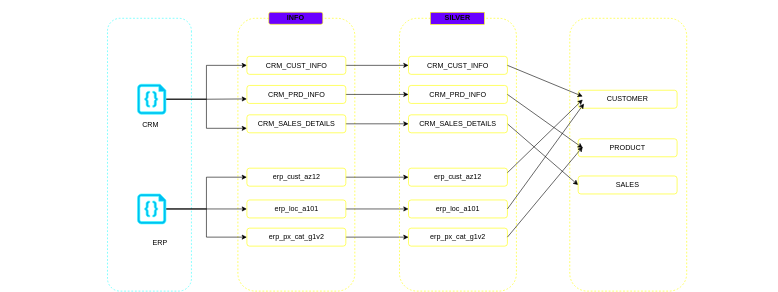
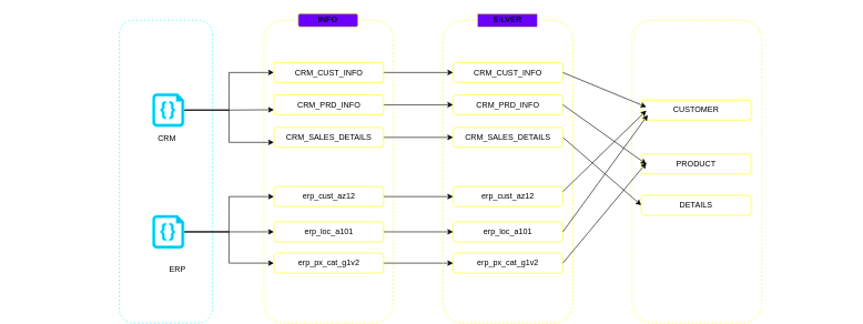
  <mxCell id="0" />
  <mxCell id="1" parent="0" />
  <mxCell id="2" value="" style="rounded=1;whiteSpace=wrap;html=1;rotation=90;fillColor=none;fontColor=#ffffff;strokeColor=#33FFFF;dashed=1;strokeWidth=1;" vertex="1" parent="1"><mxGeometry x="20.5" y="187.5" width="455" height="140" as="geometry" /></mxCell>
  <mxCell id="3" value="" style="rounded=1;whiteSpace=wrap;html=1;rotation=90;fillColor=none;fontColor=#ffffff;strokeColor=light-dark(#FFFF00,#FFB570);dashed=1;strokeWidth=1;" vertex="1" parent="1"><mxGeometry x="265.5" y="160" width="455" height="195" as="geometry" /></mxCell>
  <mxCell id="4" value="INFO" style="rounded=1;whiteSpace=wrap;html=1;fillColor=light-dark(#6A00FF,#FFB570);fontColor=#070707;strokeColor=light-dark(#FFFF00,#FFB570);gradientColor=none;fontStyle=1" vertex="1" parent="1"><mxGeometry x="447" y="20" width="90" height="20" as="geometry" /></mxCell>
  <mxCell id="5" style="edgeStyle=orthogonalEdgeStyle;rounded=0;orthogonalLoop=1;jettySize=auto;html=1;entryX=0;entryY=0.5;entryDx=0;entryDy=0;" edge="1" parent="1" source="8" target="16"><mxGeometry relative="1" as="geometry" /></mxCell>
  <mxCell id="6" style="edgeStyle=orthogonalEdgeStyle;rounded=0;orthogonalLoop=1;jettySize=auto;html=1;entryX=0;entryY=0.75;entryDx=0;entryDy=0;" edge="1" parent="1" source="8" target="14"><mxGeometry relative="1" as="geometry" /></mxCell>
  <mxCell id="7" style="edgeStyle=orthogonalEdgeStyle;rounded=0;orthogonalLoop=1;jettySize=auto;html=1;entryX=0;entryY=0.75;entryDx=0;entryDy=0;" edge="1" parent="1" source="8" target="18"><mxGeometry relative="1" as="geometry" /></mxCell>
  <mxCell id="8" value="" style="verticalLabelPosition=bottom;html=1;verticalAlign=top;align=center;strokeColor=#33FFFF;fillColor=#00BEF2;shape=mxgraph.azure.code_file;pointerEvents=1;" vertex="1" parent="1"><mxGeometry x="228" y="140" width="47.5" height="50" as="geometry" /></mxCell>
  <mxCell id="9" style="edgeStyle=orthogonalEdgeStyle;rounded=0;orthogonalLoop=1;jettySize=auto;html=1;entryX=0;entryY=0.5;entryDx=0;entryDy=0;" edge="1" parent="1" source="12" target="22"><mxGeometry relative="1" as="geometry" /></mxCell>
  <mxCell id="10" style="edgeStyle=orthogonalEdgeStyle;rounded=0;orthogonalLoop=1;jettySize=auto;html=1;entryX=0;entryY=0.5;entryDx=0;entryDy=0;" edge="1" parent="1" source="12" target="24"><mxGeometry relative="1" as="geometry" /></mxCell>
  <mxCell id="11" style="edgeStyle=orthogonalEdgeStyle;rounded=0;orthogonalLoop=1;jettySize=auto;html=1;entryX=0;entryY=0.5;entryDx=0;entryDy=0;" edge="1" parent="1" source="12" target="20"><mxGeometry relative="1" as="geometry" /></mxCell>
  <mxCell id="12" value="" style="verticalLabelPosition=bottom;html=1;verticalAlign=top;align=center;strokeColor=#33FFFF;fillColor=#00BEF2;shape=mxgraph.azure.code_file;pointerEvents=1;" vertex="1" parent="1"><mxGeometry x="228" y="323" width="47.5" height="50" as="geometry" /></mxCell>
  <mxCell id="13" style="edgeStyle=orthogonalEdgeStyle;rounded=0;orthogonalLoop=1;jettySize=auto;html=1;entryX=0;entryY=0.5;entryDx=0;entryDy=0;" edge="1" parent="1" source="14" target="29"><mxGeometry relative="1" as="geometry" /></mxCell>
  <mxCell id="14" value="CRM_PRD_INFO" style="rounded=1;whiteSpace=wrap;html=1;fillColor=none;strokeColor=light-dark(#FFFF00,#FFB570);" vertex="1" parent="1"><mxGeometry x="410.5" y="142" width="165" height="30" as="geometry" /></mxCell>
  <mxCell id="15" style="edgeStyle=orthogonalEdgeStyle;rounded=0;orthogonalLoop=1;jettySize=auto;html=1;entryX=0;entryY=0.5;entryDx=0;entryDy=0;" edge="1" parent="1" source="16" target="30"><mxGeometry relative="1" as="geometry" /></mxCell>
  <mxCell id="16" value="CRM_CUST_INFO" style="rounded=1;whiteSpace=wrap;html=1;fillColor=none;strokeColor=light-dark(#FFFF00,#FFB570);" vertex="1" parent="1"><mxGeometry x="410.5" y="93.5" width="165" height="30" as="geometry" /></mxCell>
  <mxCell id="17" style="edgeStyle=orthogonalEdgeStyle;rounded=0;orthogonalLoop=1;jettySize=auto;html=1;entryX=0;entryY=0.5;entryDx=0;entryDy=0;" edge="1" parent="1" source="18" target="32"><mxGeometry relative="1" as="geometry" /></mxCell>
  <mxCell id="18" value="CRM_SALES_DETAILS" style="rounded=1;whiteSpace=wrap;html=1;fillColor=none;strokeColor=light-dark(#FFFF00,#FFB570);" vertex="1" parent="1"><mxGeometry x="410.5" y="191" width="165" height="30" as="geometry" /></mxCell>
  <mxCell id="19" style="edgeStyle=orthogonalEdgeStyle;rounded=0;orthogonalLoop=1;jettySize=auto;html=1;entryX=0;entryY=0.5;entryDx=0;entryDy=0;" edge="1" parent="1" source="20" target="33"><mxGeometry relative="1" as="geometry" /></mxCell>
  <mxCell id="20" value="erp_px_cat_g1v2" style="rounded=1;whiteSpace=wrap;html=1;fillColor=none;strokeColor=light-dark(#FFFF00,#FFB570);" vertex="1" parent="1"><mxGeometry x="410.5" y="380" width="165" height="30" as="geometry" /></mxCell>
  <mxCell id="21" style="edgeStyle=orthogonalEdgeStyle;rounded=0;orthogonalLoop=1;jettySize=auto;html=1;entryX=0;entryY=0.5;entryDx=0;entryDy=0;" edge="1" parent="1" source="22" target="34"><mxGeometry relative="1" as="geometry" /></mxCell>
  <mxCell id="22" value="erp_loc_a101" style="rounded=1;whiteSpace=wrap;html=1;fillColor=none;strokeColor=light-dark(#FFFF00,#FFB570);" vertex="1" parent="1"><mxGeometry x="410.5" y="333" width="165" height="30" as="geometry" /></mxCell>
  <mxCell id="23" style="edgeStyle=orthogonalEdgeStyle;rounded=0;orthogonalLoop=1;jettySize=auto;html=1;entryX=0;entryY=0.5;entryDx=0;entryDy=0;" edge="1" parent="1" source="24" target="35"><mxGeometry relative="1" as="geometry" /></mxCell>
  <mxCell id="24" value="erp_cust_az12" style="rounded=1;whiteSpace=wrap;html=1;fillColor=none;strokeColor=light-dark(#FFFF00,#FFB570);" vertex="1" parent="1"><mxGeometry x="410.5" y="280" width="165" height="30" as="geometry" /></mxCell>
  <mxCell id="25" value="ERP" style="rounded=1;whiteSpace=wrap;html=1;fillColor=none;strokeColor=none;" vertex="1" parent="1"><mxGeometry x="236" y="389" width="60" height="29" as="geometry" /></mxCell>
  <mxCell id="26" value="CRM" style="rounded=1;whiteSpace=wrap;html=1;fillColor=none;strokeColor=none;" vertex="1" parent="1"><mxGeometry x="220" y="192" width="60" height="29" as="geometry" /></mxCell>
  <mxCell id="27" value="" style="rounded=1;whiteSpace=wrap;html=1;rotation=90;fillColor=none;fontColor=#ffffff;strokeColor=light-dark(#FFFF00,#E6E6E6);dashed=1;strokeWidth=1;" vertex="1" parent="1"><mxGeometry x="535" y="160" width="455" height="195" as="geometry" /></mxCell>
  <mxCell id="28" value="SILVER" style="whiteSpace=wrap;html=1;fillColor=light-dark(#6a00ff, #d3c5c5);fontColor=#070707;strokeColor=light-dark(#FFFF00,#E6E6E6);gradientColor=none;fontStyle=1;rounded=0;" vertex="1" parent="1"><mxGeometry x="716.5" y="20" width="90" height="20" as="geometry" /></mxCell>
  <mxCell id="29" value="CRM_PRD_INFO" style="rounded=1;whiteSpace=wrap;html=1;fillColor=none;strokeColor=light-dark(#FFFF00,#E6E6E6);" vertex="1" parent="1"><mxGeometry x="680" y="142" width="165" height="30" as="geometry" /></mxCell>
  <mxCell id="30" value="CRM_CUST_INFO" style="rounded=1;whiteSpace=wrap;html=1;fillColor=none;strokeColor=light-dark(#FFFF00,#E6E6E6);" vertex="1" parent="1"><mxGeometry x="680" y="93.5" width="165" height="30" as="geometry" /></mxCell>
  <mxCell id="31" style="edgeStyle=none;rounded=0;orthogonalLoop=1;jettySize=auto;html=1;entryX=0;entryY=0.5;entryDx=0;entryDy=0;exitX=1;exitY=0.5;exitDx=0;exitDy=0;" edge="1" parent="1" source="32" target="37"><mxGeometry relative="1" as="geometry" /></mxCell>
  <mxCell id="32" value="CRM_SALES_DETAILS" style="rounded=1;whiteSpace=wrap;html=1;fillColor=none;strokeColor=light-dark(#FFFF00,#E6E6E6);" vertex="1" parent="1"><mxGeometry x="680" y="191" width="165" height="30" as="geometry" /></mxCell>
  <mxCell id="33" value="erp_px_cat_g1v2" style="rounded=1;whiteSpace=wrap;html=1;fillColor=none;strokeColor=light-dark(#FFFF00,#E6E6E6);" vertex="1" parent="1"><mxGeometry x="680" y="380" width="165" height="30" as="geometry" /></mxCell>
  <mxCell id="34" value="erp_loc_a101" style="rounded=1;whiteSpace=wrap;html=1;fillColor=none;strokeColor=light-dark(#FFFF00,#E6E6E6);" vertex="1" parent="1"><mxGeometry x="680" y="333" width="165" height="30" as="geometry" /></mxCell>
  <mxCell id="35" value="erp_cust_az12" style="rounded=1;whiteSpace=wrap;html=1;fillColor=none;strokeColor=light-dark(#FFFF00,#E6E6E6);" vertex="1" parent="1"><mxGeometry x="680" y="280" width="165" height="30" as="geometry" /></mxCell>
  <mxCell id="36" value="" style="rounded=1;whiteSpace=wrap;html=1;rotation=90;fillColor=none;fontColor=#ffffff;strokeColor=light-dark(#FFFF00, #e7ea2a);dashed=1;strokeWidth=1;" vertex="1" parent="1"><mxGeometry x="819" y="160" width="455" height="195" as="geometry" /></mxCell>
- <mxCell id="37" value="SALES" style="rounded=1;whiteSpace=wrap;html=1;fillColor=none;strokeColor=light-dark(#FFFF00, #e7ea2a);" vertex="1" parent="1"><mxGeometry x="963" y="293" width="165" height="30" as="geometry" /></mxCell>
+ <mxCell id="37" value="DETAILS" style="rounded=1;whiteSpace=wrap;html=1;fillColor=none;strokeColor=light-dark(#FFFF00, #e7ea2a);" vertex="1" parent="1"><mxGeometry x="963" y="293" width="165" height="30" as="geometry" /></mxCell>
  <mxCell id="38" value="CUSTOMER" style="rounded=1;whiteSpace=wrap;html=1;fillColor=none;strokeColor=light-dark(#FFFF00, #e7ea2a);" vertex="1" parent="1"><mxGeometry x="963" y="150" width="165" height="30" as="geometry" /></mxCell>
  <mxCell id="39" value="PRODUCT" style="rounded=1;whiteSpace=wrap;html=1;fillColor=none;strokeColor=light-dark(#FFFF00, #e7ea2a);" vertex="1" parent="1"><mxGeometry x="963" y="231" width="165" height="30" as="geometry" /></mxCell>
  <mxCell id="40" style="edgeStyle=none;rounded=0;orthogonalLoop=1;jettySize=auto;html=1;entryX=0.046;entryY=0.344;entryDx=0;entryDy=0;entryPerimeter=0;exitX=1;exitY=0.5;exitDx=0;exitDy=0;" edge="1" parent="1" source="30" target="38"><mxGeometry relative="1" as="geometry" /></mxCell>
  <mxCell id="41" style="edgeStyle=none;rounded=0;orthogonalLoop=1;jettySize=auto;html=1;entryX=0.046;entryY=0.522;entryDx=0;entryDy=0;entryPerimeter=0;exitX=1;exitY=0.25;exitDx=0;exitDy=0;" edge="1" parent="1" source="35" target="38"><mxGeometry relative="1" as="geometry" /></mxCell>
  <mxCell id="42" style="edgeStyle=none;rounded=0;orthogonalLoop=1;jettySize=auto;html=1;entryX=0.059;entryY=0.744;entryDx=0;entryDy=0;entryPerimeter=0;exitX=1;exitY=0.5;exitDx=0;exitDy=0;" edge="1" parent="1" source="34" target="38"><mxGeometry relative="1" as="geometry" /></mxCell>
  <mxCell id="43" style="edgeStyle=none;rounded=0;orthogonalLoop=1;jettySize=auto;html=1;entryX=0.046;entryY=0.511;entryDx=0;entryDy=0;entryPerimeter=0;exitX=1;exitY=0.5;exitDx=0;exitDy=0;" edge="1" parent="1" source="29" target="39"><mxGeometry relative="1" as="geometry" /></mxCell>
  <mxCell id="44" style="edgeStyle=none;rounded=0;orthogonalLoop=1;jettySize=auto;html=1;entryX=0.046;entryY=0.444;entryDx=0;entryDy=0;entryPerimeter=0;exitX=1;exitY=0.5;exitDx=0;exitDy=0;" edge="1" parent="1" source="33" target="39"><mxGeometry relative="1" as="geometry" /></mxCell>
